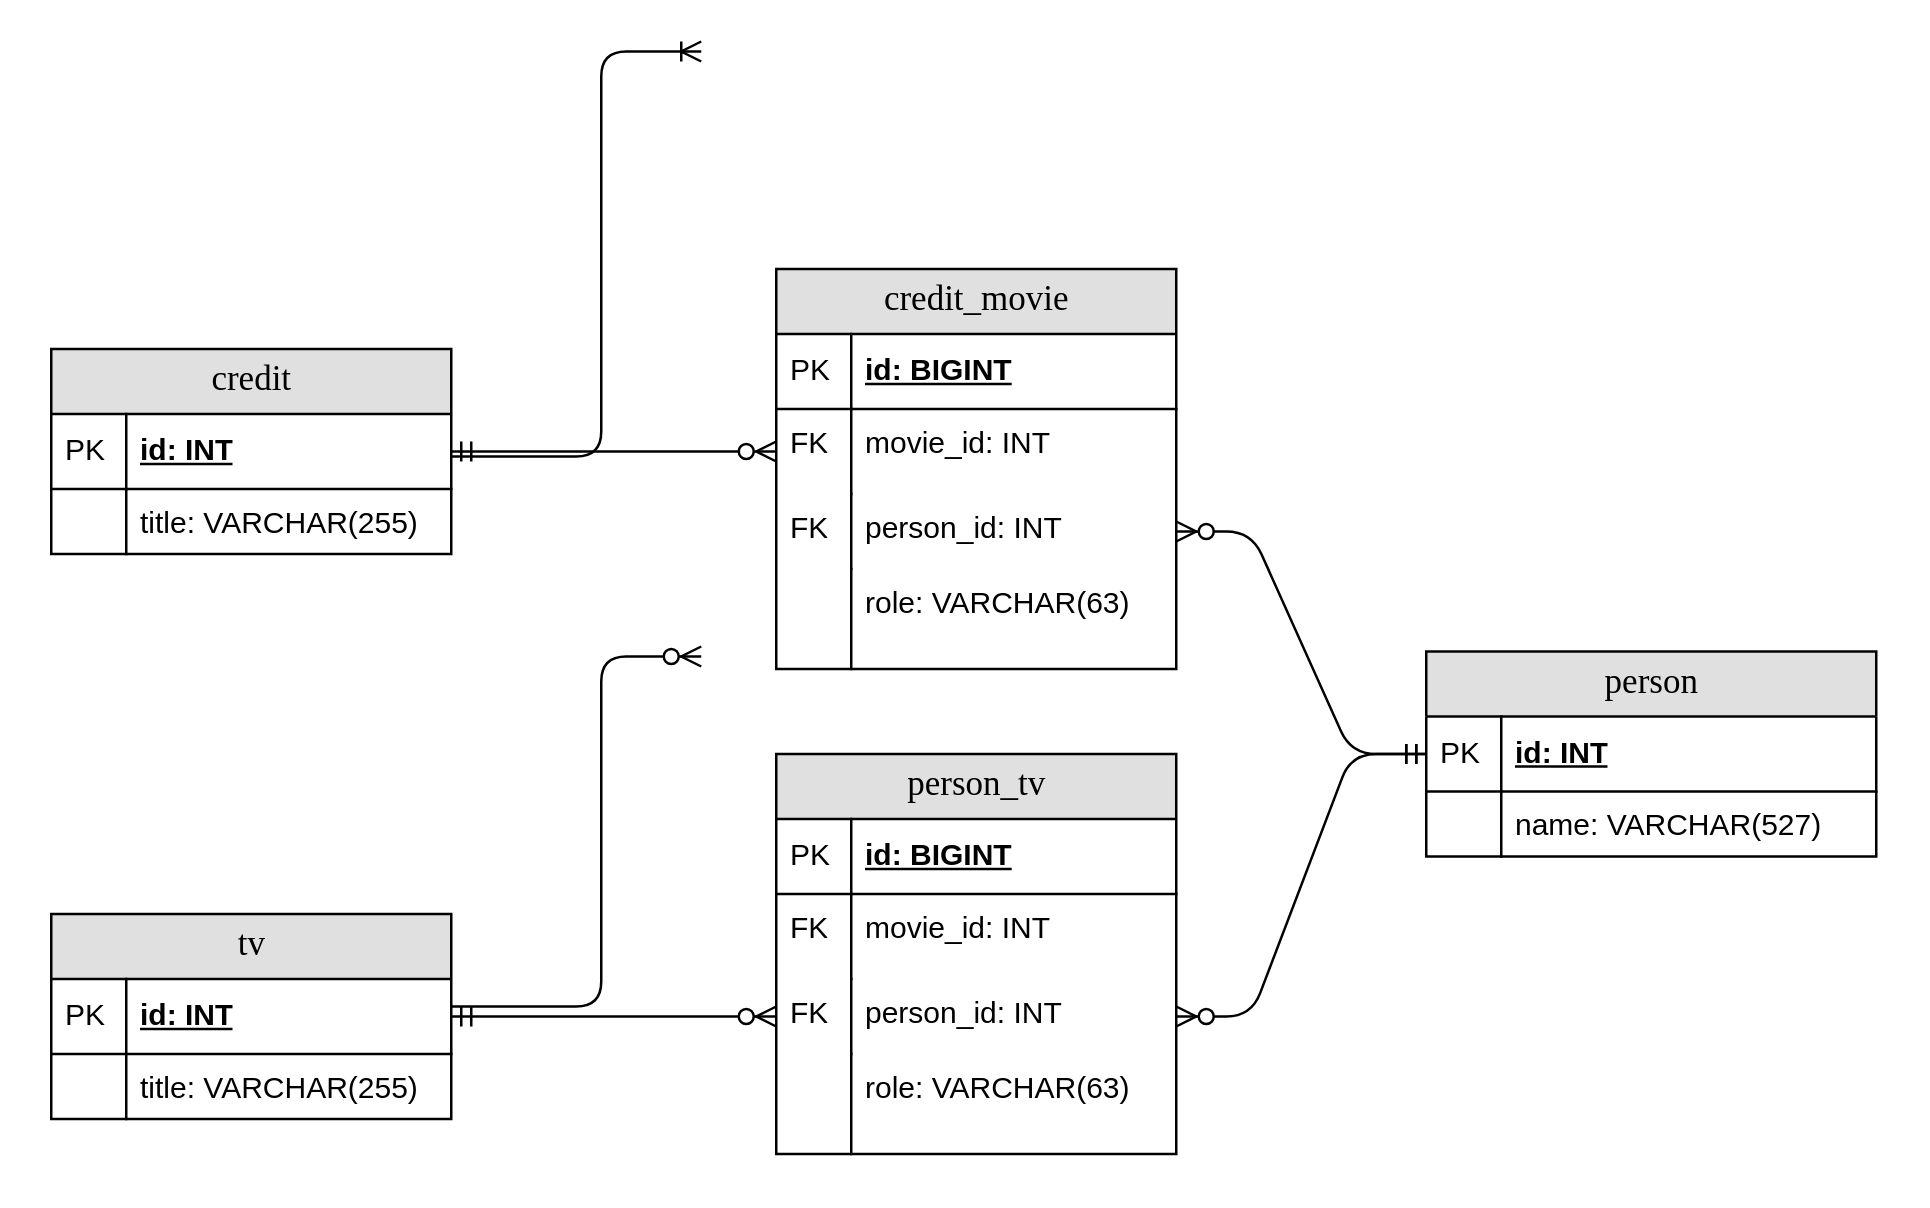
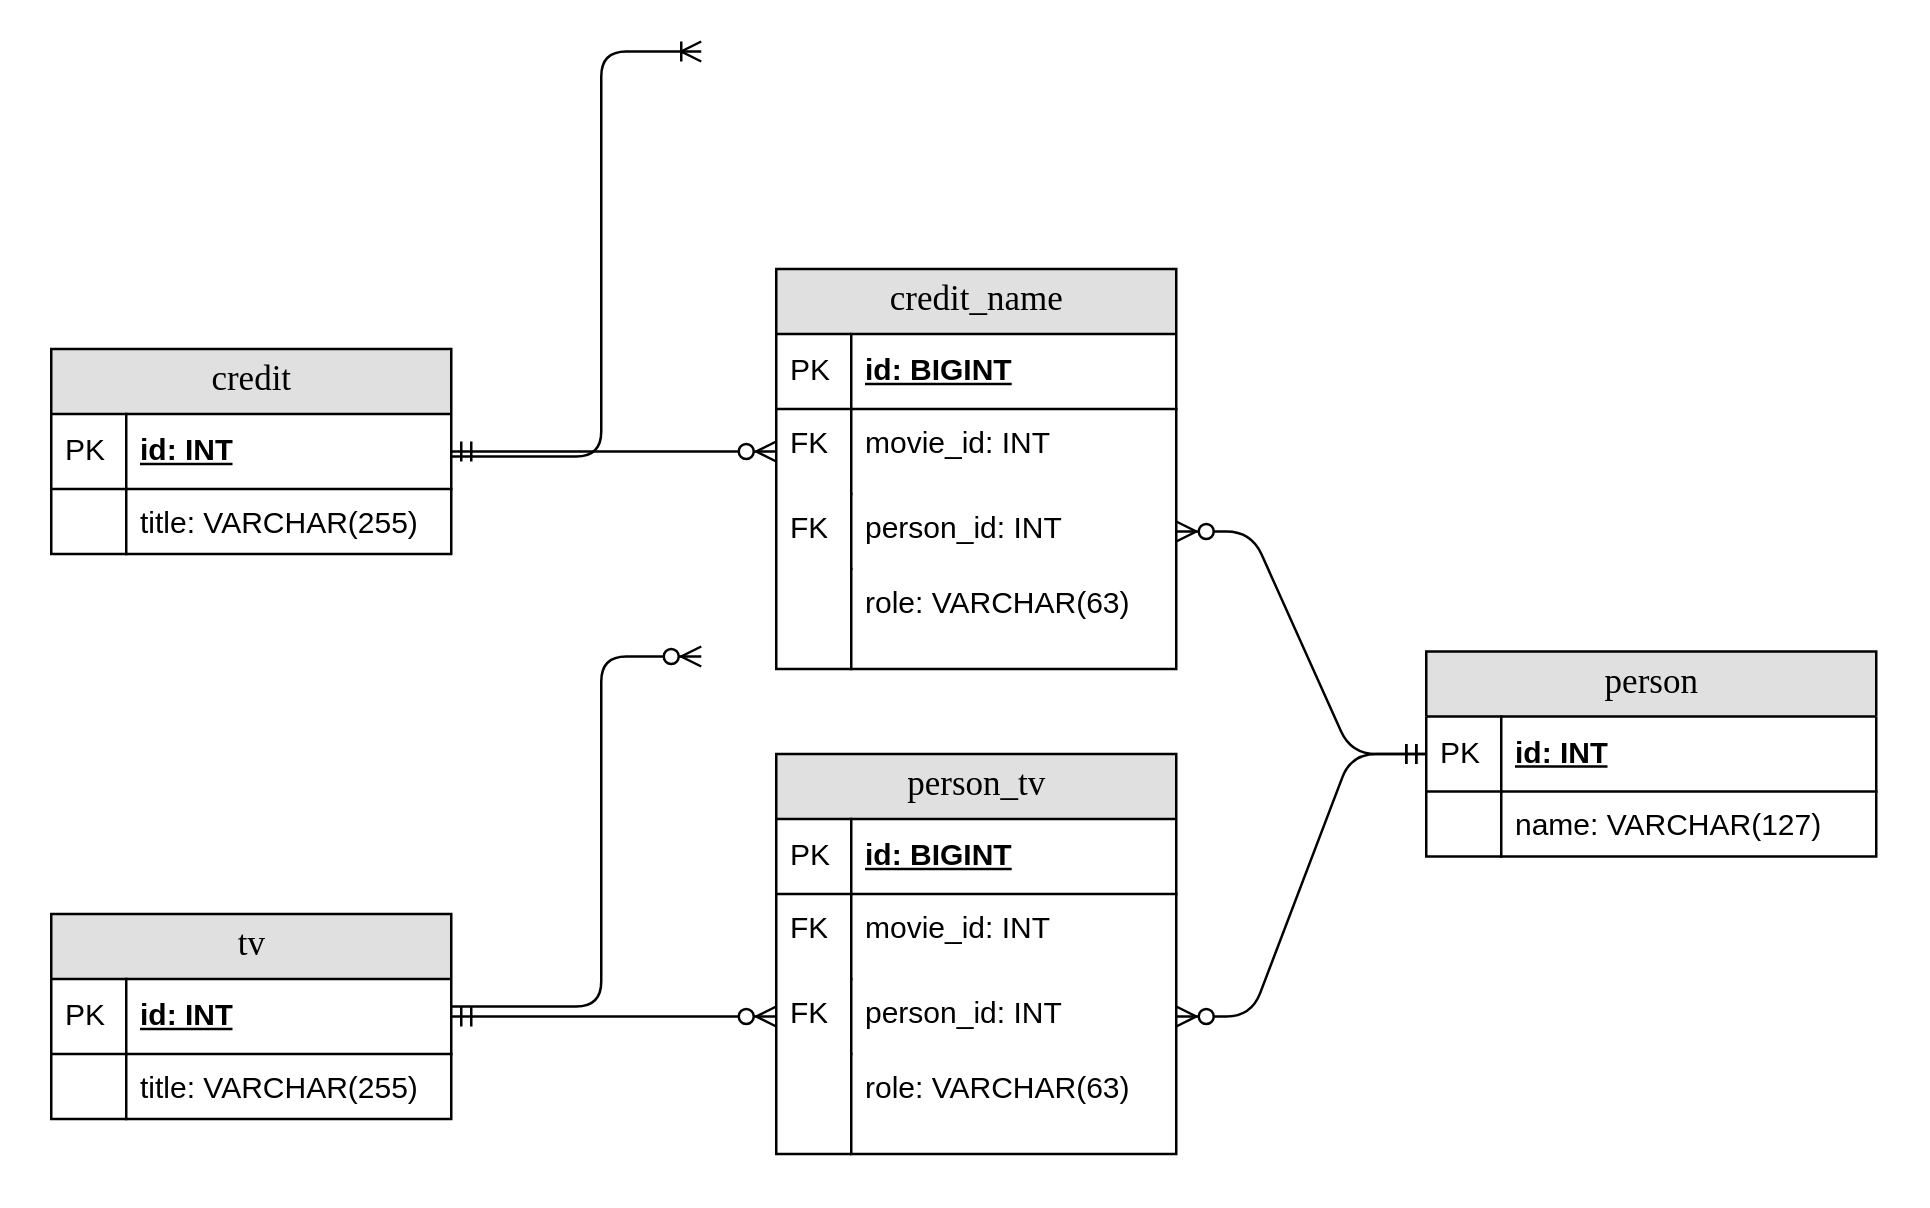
  <mxCell id="0" />
  <mxCell id="1" parent="0" />
  <mxCell id="2" value="" style="edgeStyle=orthogonalEdgeStyle;html=1;endArrow=ERoneToMany;startArrow=ERmandOne;labelBackgroundColor=none;fontFamily=Verdana;fontSize=14;entryX=0;entryY=0.5;exitX=0;exitY=0.5;" parent="1" edge="1"><mxGeometry width="100" height="100" relative="1" as="geometry"><mxPoint x="90" y="211" as="sourcePoint" /><mxPoint x="280" y="20" as="targetPoint" /><Array as="points"><mxPoint x="240" y="182" /><mxPoint x="240" y="20" /></Array></mxGeometry></mxCell>
  <mxCell id="3" value="" style="edgeStyle=orthogonalEdgeStyle;html=1;endArrow=ERzeroToMany;endFill=1;startArrow=ERzeroToMany;labelBackgroundColor=none;fontFamily=Verdana;fontSize=14;entryX=0;entryY=0.5;exitX=0;exitY=0.5;" parent="1" edge="1"><mxGeometry width="100" height="100" relative="1" as="geometry"><mxPoint x="110" y="431" as="sourcePoint" /><mxPoint x="280" y="262" as="targetPoint" /><Array as="points"><mxPoint x="240" y="402" /><mxPoint x="240" y="262" /></Array></mxGeometry></mxCell>
  <mxCell id="4" value="" style="edgeStyle=entityRelationEdgeStyle;fontSize=12;html=1;endArrow=ERzeroToMany;startArrow=ERmandOne;" edge="1" parent="1" source="37" target="12"><mxGeometry width="100" height="100" relative="1" as="geometry"><mxPoint x="170" y="271" as="sourcePoint" /><mxPoint x="270" y="171" as="targetPoint" /></mxGeometry></mxCell>
  <mxCell id="5" value="" style="edgeStyle=entityRelationEdgeStyle;fontSize=12;html=1;endArrow=ERzeroToMany;startArrow=ERmandOne;" edge="1" parent="1" source="42" target="14"><mxGeometry width="100" height="100" relative="1" as="geometry"><mxPoint x="660" y="271" as="sourcePoint" /><mxPoint x="550" y="221" as="targetPoint" /></mxGeometry></mxCell>
  <mxCell id="6" value="" style="edgeStyle=entityRelationEdgeStyle;fontSize=12;html=1;endArrow=ERzeroToMany;startArrow=ERmandOne;exitX=1;exitY=0.5;exitDx=0;exitDy=0;" edge="1" parent="1" source="30" target="24"><mxGeometry width="100" height="100" relative="1" as="geometry"><mxPoint x="100" y="561" as="sourcePoint" /><mxPoint x="200" y="461" as="targetPoint" /></mxGeometry></mxCell>
  <mxCell id="7" value="" style="edgeStyle=entityRelationEdgeStyle;fontSize=12;html=1;endArrow=ERzeroToMany;startArrow=ERmandOne;" edge="1" parent="1" source="42" target="24"><mxGeometry width="100" height="100" relative="1" as="geometry"><mxPoint x="530" y="481" as="sourcePoint" /><mxPoint x="630" y="381" as="targetPoint" /></mxGeometry></mxCell>
  <mxCell id="8" value="" style="group" vertex="1" connectable="0" parent="1"><mxGeometry x="310" y="110" width="160" height="160" as="geometry" /></mxCell>
- <mxCell id="9" value="&lt;div&gt;credit_movie&lt;/div&gt;" style="swimlane;html=1;fontStyle=0;childLayout=stackLayout;horizontal=1;startSize=26;fillColor=#e0e0e0;horizontalStack=0;resizeParent=1;resizeLast=0;collapsible=1;marginBottom=0;swimlaneFillColor=#ffffff;align=center;rounded=0;shadow=0;comic=0;labelBackgroundColor=none;strokeColor=#000000;strokeWidth=1;fontFamily=Verdana;fontSize=14;fontColor=#000000;swimlaneLine=1;" vertex="1" parent="8"><mxGeometry y="-3" width="160" height="160" as="geometry" /></mxCell>
+ <mxCell id="9" value="&lt;div&gt;credit_name&lt;/div&gt;" style="swimlane;html=1;fontStyle=0;childLayout=stackLayout;horizontal=1;startSize=26;fillColor=#e0e0e0;horizontalStack=0;resizeParent=1;resizeLast=0;collapsible=1;marginBottom=0;swimlaneFillColor=#ffffff;align=center;rounded=0;shadow=0;comic=0;labelBackgroundColor=none;strokeColor=#000000;strokeWidth=1;fontFamily=Verdana;fontSize=14;fontColor=#000000;swimlaneLine=1;" vertex="1" parent="8"><mxGeometry y="-3" width="160" height="160" as="geometry" /></mxCell>
  <mxCell id="10" value="id: BIGINT" style="shape=partialRectangle;top=0;left=0;right=0;bottom=1;html=1;align=left;verticalAlign=middle;fillColor=none;spacingLeft=34;spacingRight=4;whiteSpace=wrap;overflow=hidden;rotatable=0;points=[[0,0.5],[1,0.5]];portConstraint=eastwest;dropTarget=0;fontStyle=5;" vertex="1" parent="9"><mxGeometry y="26" width="160" height="30" as="geometry" /></mxCell>
  <mxCell id="11" value="PK" style="shape=partialRectangle;top=0;left=0;bottom=0;html=1;fillColor=none;align=left;verticalAlign=middle;spacingLeft=4;spacingRight=4;whiteSpace=wrap;overflow=hidden;rotatable=0;points=[];portConstraint=eastwest;part=1;" vertex="1" connectable="0" parent="10"><mxGeometry width="30" height="30" as="geometry" /></mxCell>
  <mxCell id="12" value="movie_id: INT" style="shape=partialRectangle;top=0;left=0;right=0;bottom=0;html=1;align=left;verticalAlign=top;fillColor=none;spacingLeft=34;spacingRight=4;whiteSpace=wrap;overflow=hidden;rotatable=0;points=[[0,0.5],[1,0.5]];portConstraint=eastwest;dropTarget=0;shadow=0;" vertex="1" parent="9"><mxGeometry y="56" width="160" height="34" as="geometry" /></mxCell>
  <mxCell id="13" value="FK" style="shape=partialRectangle;top=0;left=0;bottom=0;html=1;fillColor=none;align=left;verticalAlign=top;spacingLeft=4;spacingRight=4;whiteSpace=wrap;overflow=hidden;rotatable=0;points=[];portConstraint=eastwest;part=1;" vertex="1" connectable="0" parent="12"><mxGeometry width="30" height="34" as="geometry" /></mxCell>
  <mxCell id="14" value="person_id: INT" style="shape=partialRectangle;top=0;left=0;right=0;bottom=0;html=1;align=left;verticalAlign=top;fillColor=none;spacingLeft=34;spacingRight=4;whiteSpace=wrap;overflow=hidden;rotatable=0;points=[[0,0.5],[1,0.5]];portConstraint=eastwest;dropTarget=0;shadow=0;" vertex="1" parent="9"><mxGeometry y="90" width="160" height="30" as="geometry" /></mxCell>
  <mxCell id="15" value="FK" style="shape=partialRectangle;top=0;left=0;bottom=0;html=1;fillColor=none;align=left;verticalAlign=top;spacingLeft=4;spacingRight=4;whiteSpace=wrap;overflow=hidden;rotatable=0;points=[];portConstraint=eastwest;part=1;" vertex="1" connectable="0" parent="14"><mxGeometry width="30" height="30.0" as="geometry" /></mxCell>
  <mxCell id="16" value="role: VARCHAR(63)" style="shape=partialRectangle;top=0;left=0;right=0;bottom=0;html=1;align=left;verticalAlign=top;fillColor=none;spacingLeft=34;spacingRight=4;whiteSpace=wrap;overflow=hidden;rotatable=0;points=[[0,0.5],[1,0.5]];portConstraint=eastwest;dropTarget=0;shadow=0;" vertex="1" parent="9"><mxGeometry y="120" width="160" height="40" as="geometry" /></mxCell>
  <mxCell id="17" value="" style="shape=partialRectangle;top=0;left=0;bottom=0;html=1;fillColor=none;align=left;verticalAlign=top;spacingLeft=4;spacingRight=4;whiteSpace=wrap;overflow=hidden;rotatable=0;points=[];portConstraint=eastwest;part=1;" vertex="1" connectable="0" parent="16"><mxGeometry width="30" height="40.0" as="geometry" /></mxCell>
  <mxCell id="18" value="" style="group" vertex="1" connectable="0" parent="1"><mxGeometry x="310" y="301" width="160" height="160" as="geometry" /></mxCell>
  <mxCell id="19" value="&lt;div&gt;person_tv&lt;/div&gt;" style="swimlane;html=1;fontStyle=0;childLayout=stackLayout;horizontal=1;startSize=26;fillColor=#e0e0e0;horizontalStack=0;resizeParent=1;resizeLast=0;collapsible=1;marginBottom=0;swimlaneFillColor=#ffffff;align=center;rounded=0;shadow=0;comic=0;labelBackgroundColor=none;strokeColor=#000000;strokeWidth=1;fontFamily=Verdana;fontSize=14;fontColor=#000000;swimlaneLine=1;" vertex="1" parent="18"><mxGeometry width="160" height="160" as="geometry" /></mxCell>
  <mxCell id="20" value="id: BIGINT" style="shape=partialRectangle;top=0;left=0;right=0;bottom=1;html=1;align=left;verticalAlign=middle;fillColor=none;spacingLeft=34;spacingRight=4;whiteSpace=wrap;overflow=hidden;rotatable=0;points=[[0,0.5],[1,0.5]];portConstraint=eastwest;dropTarget=0;fontStyle=5;" vertex="1" parent="19"><mxGeometry y="26" width="160" height="30" as="geometry" /></mxCell>
  <mxCell id="21" value="PK" style="shape=partialRectangle;top=0;left=0;bottom=0;html=1;fillColor=none;align=left;verticalAlign=middle;spacingLeft=4;spacingRight=4;whiteSpace=wrap;overflow=hidden;rotatable=0;points=[];portConstraint=eastwest;part=1;" vertex="1" connectable="0" parent="20"><mxGeometry width="30" height="30" as="geometry" /></mxCell>
  <mxCell id="22" value="movie_id: INT" style="shape=partialRectangle;top=0;left=0;right=0;bottom=0;html=1;align=left;verticalAlign=top;fillColor=none;spacingLeft=34;spacingRight=4;whiteSpace=wrap;overflow=hidden;rotatable=0;points=[[0,0.5],[1,0.5]];portConstraint=eastwest;dropTarget=0;shadow=0;" vertex="1" parent="19"><mxGeometry y="56" width="160" height="34" as="geometry" /></mxCell>
  <mxCell id="23" value="FK" style="shape=partialRectangle;top=0;left=0;bottom=0;html=1;fillColor=none;align=left;verticalAlign=top;spacingLeft=4;spacingRight=4;whiteSpace=wrap;overflow=hidden;rotatable=0;points=[];portConstraint=eastwest;part=1;" vertex="1" connectable="0" parent="22"><mxGeometry width="30" height="34" as="geometry" /></mxCell>
  <mxCell id="24" value="person_id: INT" style="shape=partialRectangle;top=0;left=0;right=0;bottom=0;html=1;align=left;verticalAlign=top;fillColor=none;spacingLeft=34;spacingRight=4;whiteSpace=wrap;overflow=hidden;rotatable=0;points=[[0,0.5],[1,0.5]];portConstraint=eastwest;dropTarget=0;shadow=0;" vertex="1" parent="19"><mxGeometry y="90" width="160" height="30" as="geometry" /></mxCell>
  <mxCell id="25" value="FK" style="shape=partialRectangle;top=0;left=0;bottom=0;html=1;fillColor=none;align=left;verticalAlign=top;spacingLeft=4;spacingRight=4;whiteSpace=wrap;overflow=hidden;rotatable=0;points=[];portConstraint=eastwest;part=1;" vertex="1" connectable="0" parent="24"><mxGeometry width="30" height="30.0" as="geometry" /></mxCell>
  <mxCell id="26" value="role: VARCHAR(63)" style="shape=partialRectangle;top=0;left=0;right=0;bottom=0;html=1;align=left;verticalAlign=top;fillColor=none;spacingLeft=34;spacingRight=4;whiteSpace=wrap;overflow=hidden;rotatable=0;points=[[0,0.5],[1,0.5]];portConstraint=eastwest;dropTarget=0;shadow=0;" vertex="1" parent="19"><mxGeometry y="120" width="160" height="40" as="geometry" /></mxCell>
  <mxCell id="27" value="" style="shape=partialRectangle;top=0;left=0;bottom=0;html=1;fillColor=none;align=left;verticalAlign=top;spacingLeft=4;spacingRight=4;whiteSpace=wrap;overflow=hidden;rotatable=0;points=[];portConstraint=eastwest;part=1;" vertex="1" connectable="0" parent="26"><mxGeometry width="30" height="40.0" as="geometry" /></mxCell>
  <mxCell id="28" value="" style="group" vertex="1" connectable="0" parent="1"><mxGeometry x="20" y="365" width="160" height="82" as="geometry" /></mxCell>
  <mxCell id="29" value="tv" style="swimlane;html=1;fontStyle=0;childLayout=stackLayout;horizontal=1;startSize=26;fillColor=#e0e0e0;horizontalStack=0;resizeParent=1;resizeLast=0;collapsible=1;marginBottom=0;swimlaneFillColor=#ffffff;align=center;rounded=0;shadow=0;comic=0;labelBackgroundColor=none;strokeColor=#000000;strokeWidth=1;fontFamily=Verdana;fontSize=14;fontColor=#000000;swimlaneLine=1;" vertex="1" parent="28"><mxGeometry width="160" height="82" as="geometry" /></mxCell>
  <mxCell id="30" value="id: INT" style="shape=partialRectangle;top=0;left=0;right=0;bottom=1;html=1;align=left;verticalAlign=middle;fillColor=none;spacingLeft=34;spacingRight=4;whiteSpace=wrap;overflow=hidden;rotatable=0;points=[[0,0.5],[1,0.5]];portConstraint=eastwest;dropTarget=0;fontStyle=5;" vertex="1" parent="29"><mxGeometry y="26" width="160" height="30" as="geometry" /></mxCell>
  <mxCell id="31" value="PK" style="shape=partialRectangle;top=0;left=0;bottom=0;html=1;fillColor=none;align=left;verticalAlign=middle;spacingLeft=4;spacingRight=4;whiteSpace=wrap;overflow=hidden;rotatable=0;points=[];portConstraint=eastwest;part=1;" vertex="1" connectable="0" parent="30"><mxGeometry width="30" height="30" as="geometry" /></mxCell>
  <mxCell id="32" value="title: VARCHAR(255)" style="shape=partialRectangle;top=0;left=0;right=0;bottom=0;html=1;align=left;verticalAlign=top;fillColor=none;spacingLeft=34;spacingRight=4;whiteSpace=wrap;overflow=hidden;rotatable=0;points=[[0,0.5],[1,0.5]];portConstraint=eastwest;dropTarget=0;" vertex="1" parent="29"><mxGeometry y="56" width="160" height="26" as="geometry" /></mxCell>
  <mxCell id="33" value="" style="shape=partialRectangle;top=0;left=0;bottom=0;html=1;fillColor=none;align=left;verticalAlign=top;spacingLeft=4;spacingRight=4;whiteSpace=wrap;overflow=hidden;rotatable=0;points=[];portConstraint=eastwest;part=1;" vertex="1" connectable="0" parent="32"><mxGeometry width="30" height="26" as="geometry" /></mxCell>
  <mxCell id="34" value="" style="group" vertex="1" connectable="0" parent="1"><mxGeometry x="20" y="139" width="160" height="82" as="geometry" /></mxCell>
  <mxCell id="35" value="" style="group" vertex="1" connectable="0" parent="34"><mxGeometry width="160" height="82" as="geometry" /></mxCell>
  <mxCell id="36" value="credit" style="swimlane;html=1;fontStyle=0;childLayout=stackLayout;horizontal=1;startSize=26;fillColor=#e0e0e0;horizontalStack=0;resizeParent=1;resizeLast=0;collapsible=1;marginBottom=0;swimlaneFillColor=#ffffff;align=center;rounded=0;shadow=0;comic=0;labelBackgroundColor=none;strokeColor=#000000;strokeWidth=1;fontFamily=Verdana;fontSize=14;fontColor=#000000;swimlaneLine=1;" parent="35" vertex="1"><mxGeometry width="160" height="82" as="geometry" /></mxCell>
  <mxCell id="37" value="id: INT" style="shape=partialRectangle;top=0;left=0;right=0;bottom=1;html=1;align=left;verticalAlign=middle;fillColor=none;spacingLeft=34;spacingRight=4;whiteSpace=wrap;overflow=hidden;rotatable=0;points=[[0,0.5],[1,0.5]];portConstraint=eastwest;dropTarget=0;fontStyle=5;" parent="36" vertex="1"><mxGeometry y="26" width="160" height="30" as="geometry" /></mxCell>
  <mxCell id="38" value="PK" style="shape=partialRectangle;top=0;left=0;bottom=0;html=1;fillColor=none;align=left;verticalAlign=middle;spacingLeft=4;spacingRight=4;whiteSpace=wrap;overflow=hidden;rotatable=0;points=[];portConstraint=eastwest;part=1;" parent="37" vertex="1" connectable="0"><mxGeometry width="30" height="30" as="geometry" /></mxCell>
  <mxCell id="39" value="title: VARCHAR(255)" style="shape=partialRectangle;top=0;left=0;right=0;bottom=0;html=1;align=left;verticalAlign=top;fillColor=none;spacingLeft=34;spacingRight=4;whiteSpace=wrap;overflow=hidden;rotatable=0;points=[[0,0.5],[1,0.5]];portConstraint=eastwest;dropTarget=0;" parent="36" vertex="1"><mxGeometry y="56" width="160" height="26" as="geometry" /></mxCell>
  <mxCell id="40" value="" style="shape=partialRectangle;top=0;left=0;bottom=0;html=1;fillColor=none;align=left;verticalAlign=top;spacingLeft=4;spacingRight=4;whiteSpace=wrap;overflow=hidden;rotatable=0;points=[];portConstraint=eastwest;part=1;" parent="39" vertex="1" connectable="0"><mxGeometry width="30" height="26" as="geometry" /></mxCell>
  <mxCell id="41" value="person" style="swimlane;html=1;fontStyle=0;childLayout=stackLayout;horizontal=1;startSize=26;fillColor=#e0e0e0;horizontalStack=0;resizeParent=1;resizeLast=0;collapsible=1;marginBottom=0;swimlaneFillColor=#ffffff;align=center;rounded=0;shadow=0;comic=0;labelBackgroundColor=none;strokeColor=#000000;strokeWidth=1;fontFamily=Verdana;fontSize=14;fontColor=#000000;swimlaneLine=1;" vertex="1" parent="1"><mxGeometry x="570" y="260" width="180" height="82" as="geometry" /></mxCell>
  <mxCell id="42" value="id: INT" style="shape=partialRectangle;top=0;left=0;right=0;bottom=1;html=1;align=left;verticalAlign=middle;fillColor=none;spacingLeft=34;spacingRight=4;whiteSpace=wrap;overflow=hidden;rotatable=0;points=[[0,0.5],[1,0.5]];portConstraint=eastwest;dropTarget=0;fontStyle=5;" vertex="1" parent="41"><mxGeometry y="26" width="180" height="30" as="geometry" /></mxCell>
  <mxCell id="43" value="PK" style="shape=partialRectangle;top=0;left=0;bottom=0;html=1;fillColor=none;align=left;verticalAlign=middle;spacingLeft=4;spacingRight=4;whiteSpace=wrap;overflow=hidden;rotatable=0;points=[];portConstraint=eastwest;part=1;" vertex="1" connectable="0" parent="42"><mxGeometry width="30" height="30" as="geometry" /></mxCell>
- <mxCell id="44" value="&lt;div&gt;name: VARCHAR(527)&lt;/div&gt;" style="shape=partialRectangle;top=0;left=0;right=0;bottom=0;html=1;align=left;verticalAlign=top;fillColor=none;spacingLeft=34;spacingRight=4;whiteSpace=wrap;overflow=hidden;rotatable=0;points=[[0,0.5],[1,0.5]];portConstraint=eastwest;dropTarget=0;" vertex="1" parent="41"><mxGeometry y="56" width="180" height="26" as="geometry" /></mxCell>
+ <mxCell id="44" value="&lt;div&gt;name: VARCHAR(127)&lt;/div&gt;" style="shape=partialRectangle;top=0;left=0;right=0;bottom=0;html=1;align=left;verticalAlign=top;fillColor=none;spacingLeft=34;spacingRight=4;whiteSpace=wrap;overflow=hidden;rotatable=0;points=[[0,0.5],[1,0.5]];portConstraint=eastwest;dropTarget=0;" vertex="1" parent="41"><mxGeometry y="56" width="180" height="26" as="geometry" /></mxCell>
  <mxCell id="45" value="" style="shape=partialRectangle;top=0;left=0;bottom=0;html=1;fillColor=none;align=left;verticalAlign=top;spacingLeft=4;spacingRight=4;whiteSpace=wrap;overflow=hidden;rotatable=0;points=[];portConstraint=eastwest;part=1;" vertex="1" connectable="0" parent="44"><mxGeometry width="30" height="26" as="geometry" /></mxCell>
